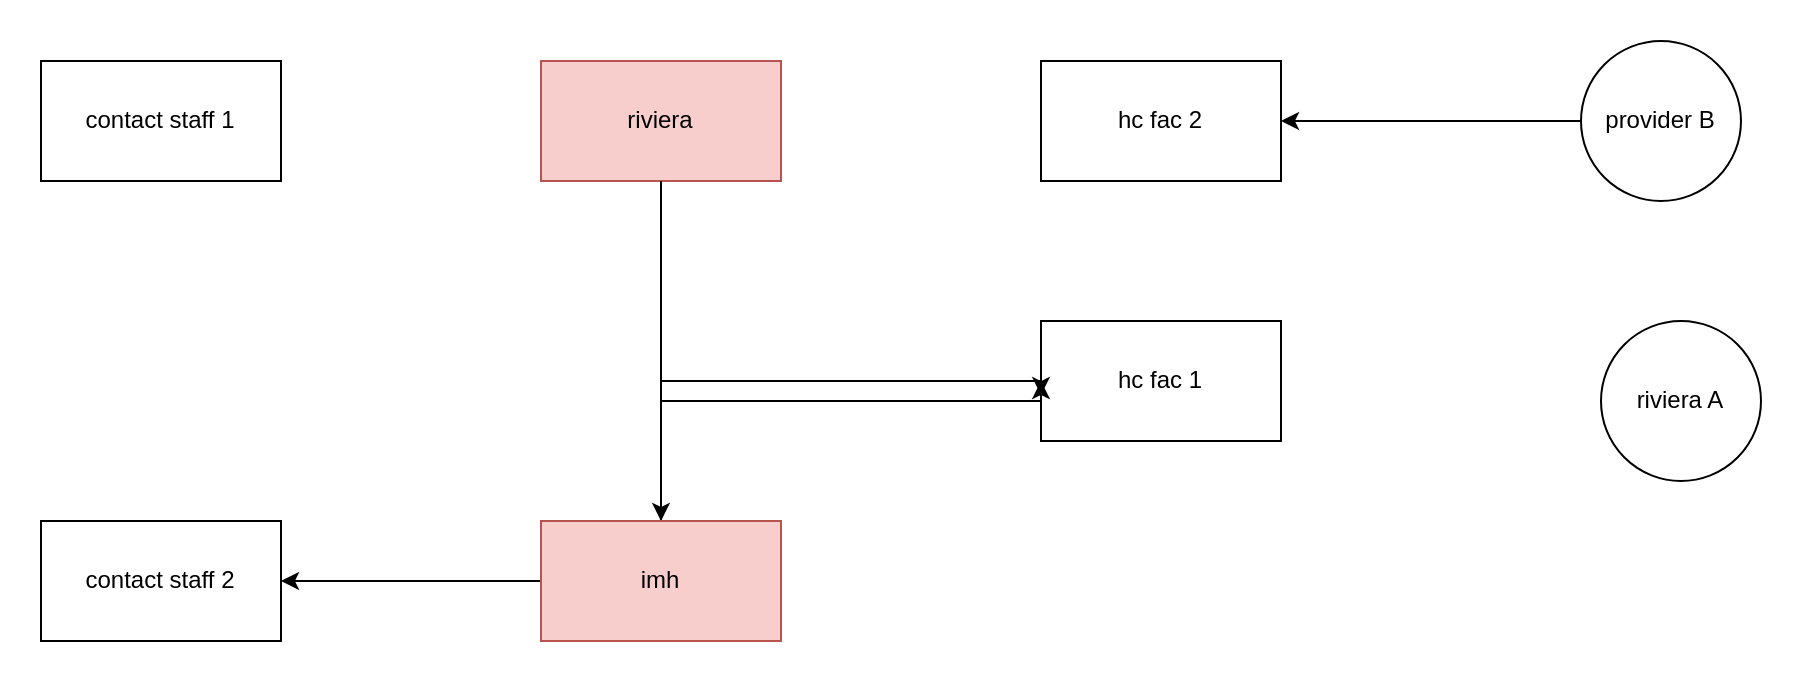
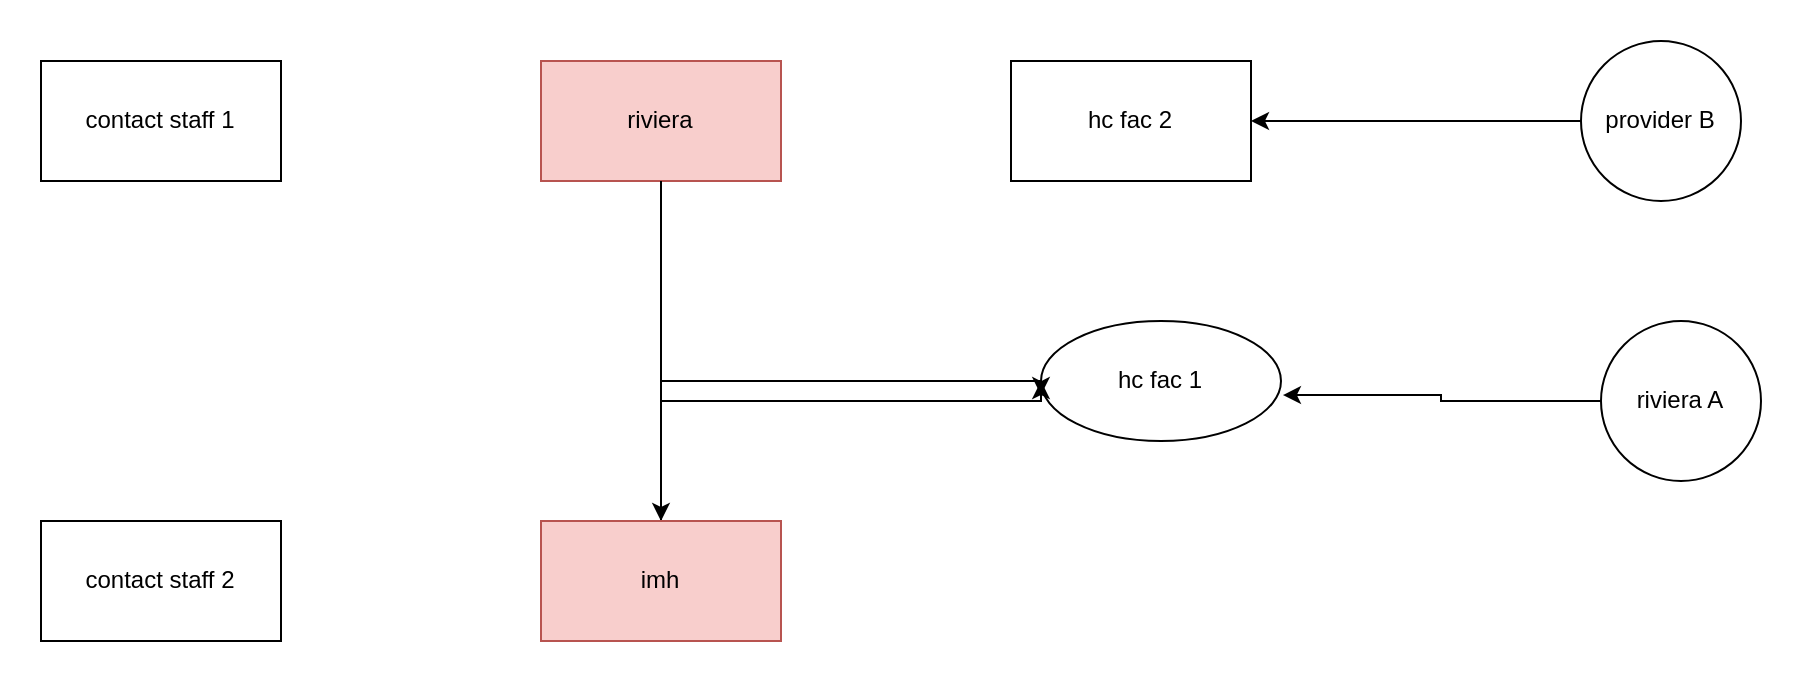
  <mxCell id="0" />
  <mxCell id="1" parent="0" />
  <mxCell id="2" value="" style="edgeStyle=orthogonalEdgeStyle;rounded=0;orthogonalLoop=1;jettySize=auto;html=1;" edge="1" parent="1" source="3" target="12"><mxGeometry relative="1" as="geometry" /></mxCell>
  <mxCell id="3" value="riviera" style="rounded=0;whiteSpace=wrap;html=1;fillColor=#f8cecc;strokeColor=#b85450;" vertex="1" parent="1"><mxGeometry x="270" y="30" width="120" height="60" as="geometry" /></mxCell>
- <mxCell id="4" value="hc fac 1" style="rounded=0;whiteSpace=wrap;html=1;" vertex="1" parent="1"><mxGeometry x="520" y="160" width="120" height="60" as="geometry" /></mxCell>
+ <mxCell id="4" value="hc fac 1" style="ellipse;whiteSpace=wrap;html=1;" vertex="1" parent="1"><mxGeometry x="520" y="160" width="120" height="60" as="geometry" /></mxCell>
  <mxCell id="5" value="contact staff 1" style="rounded=0;whiteSpace=wrap;html=1;" vertex="1" parent="1"><mxGeometry x="20" y="30" width="120" height="60" as="geometry" /></mxCell>
- <mxCell id="6" value="hc fac 2" style="rounded=0;whiteSpace=wrap;html=1;" vertex="1" parent="1"><mxGeometry x="520" y="30" width="120" height="60" as="geometry" /></mxCell>
+ <mxCell id="6" value="hc fac 2" style="rounded=0;whiteSpace=wrap;html=1;" vertex="1" parent="1"><mxGeometry x="505" y="30" width="120" height="60" as="geometry" /></mxCell>
  <mxCell id="7" value="riviera A" style="ellipse;whiteSpace=wrap;html=1;aspect=fixed;" vertex="1" parent="1"><mxGeometry x="800" y="160" width="80" height="80" as="geometry" /></mxCell>
  <mxCell id="8" style="edgeStyle=orthogonalEdgeStyle;rounded=0;orthogonalLoop=1;jettySize=auto;html=1;entryX=1;entryY=0.5;entryDx=0;entryDy=0;" edge="1" parent="1" source="9" target="6"><mxGeometry relative="1" as="geometry" /></mxCell>
  <mxCell id="9" value="provider B" style="ellipse;whiteSpace=wrap;html=1;aspect=fixed;" vertex="1" parent="1"><mxGeometry x="790" y="20" width="80" height="80" as="geometry" /></mxCell>
- <mxCell id="10" style="edgeStyle=orthogonalEdgeStyle;rounded=0;orthogonalLoop=1;jettySize=auto;html=1;entryX=1;entryY=0.5;entryDx=0;entryDy=0;" edge="1" parent="1" source="12" target="13"><mxGeometry relative="1" as="geometry" /></mxCell>
  <mxCell id="11" style="edgeStyle=orthogonalEdgeStyle;rounded=0;orthogonalLoop=1;jettySize=auto;html=1;entryX=0;entryY=0.5;entryDx=0;entryDy=0;" edge="1" parent="1" source="12" target="4"><mxGeometry relative="1" as="geometry"><Array as="points"><mxPoint x="330" y="200" /><mxPoint x="520" y="200" /></Array></mxGeometry></mxCell>
  <mxCell id="12" value="imh" style="rounded=0;whiteSpace=wrap;html=1;fillColor=#f8cecc;strokeColor=#b85450;" vertex="1" parent="1"><mxGeometry x="270" y="260" width="120" height="60" as="geometry" /></mxCell>
  <mxCell id="13" value="contact staff 2" style="rounded=0;whiteSpace=wrap;html=1;" vertex="1" parent="1"><mxGeometry x="20" y="260" width="120" height="60" as="geometry" /></mxCell>
  <mxCell id="14" style="edgeStyle=orthogonalEdgeStyle;rounded=0;orthogonalLoop=1;jettySize=auto;html=1;entryX=0;entryY=0.617;entryDx=0;entryDy=0;entryPerimeter=0;" edge="1" parent="1" source="3" target="4"><mxGeometry relative="1" as="geometry"><Array as="points"><mxPoint x="330" y="190" /><mxPoint x="520" y="190" /></Array></mxGeometry></mxCell>
+ <mxCell id="15" style="edgeStyle=orthogonalEdgeStyle;rounded=0;orthogonalLoop=1;jettySize=auto;html=1;entryX=1.008;entryY=0.617;entryDx=0;entryDy=0;entryPerimeter=0;" edge="1" parent="1" source="7" target="4"><mxGeometry relative="1" as="geometry" /></mxCell>
